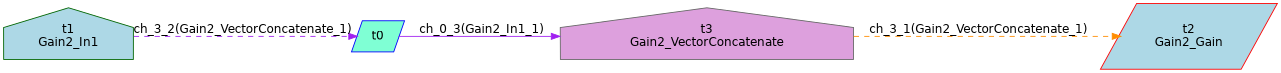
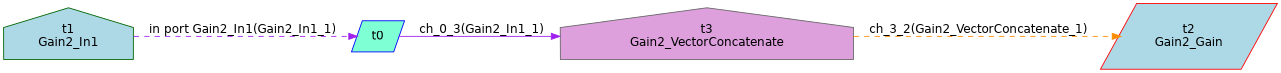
  digraph {
    fontname="DejaVu Sans"
    rankdir=LR
    node [fillcolor=lightblue fontname="DejaVu Sans" shape=house style=filled]
    edge [color=purple fontname="DejaVu Sans" style=dashed]
    n1 [color=gray40 fillcolor=plum label="t3\nGain2_VectorConcatenate"]
    n2 [color=red label="t2\nGain2_Gain" shape=parallelogram]
    t0 [color=blue fillcolor=aquamarine shape=parallelogram]
    n4 [color=darkgreen label="t1\nGain2_In1"]
-   n1 -> n2 [color=darkorange label="ch_3_1(Gain2_VectorConcatenate_1)"]
+   n1 -> n2 [color=darkorange label="ch_3_2(Gain2_VectorConcatenate_1)"]
    t0 -> n1 [label="ch_0_3(Gain2_In1_1)" style=solid]
-   n4 -> t0 [label="ch_3_2(Gain2_VectorConcatenate_1)"]
+   n4 -> t0 [label="in port Gain2_In1(Gain2_In1_1)"]
  }
